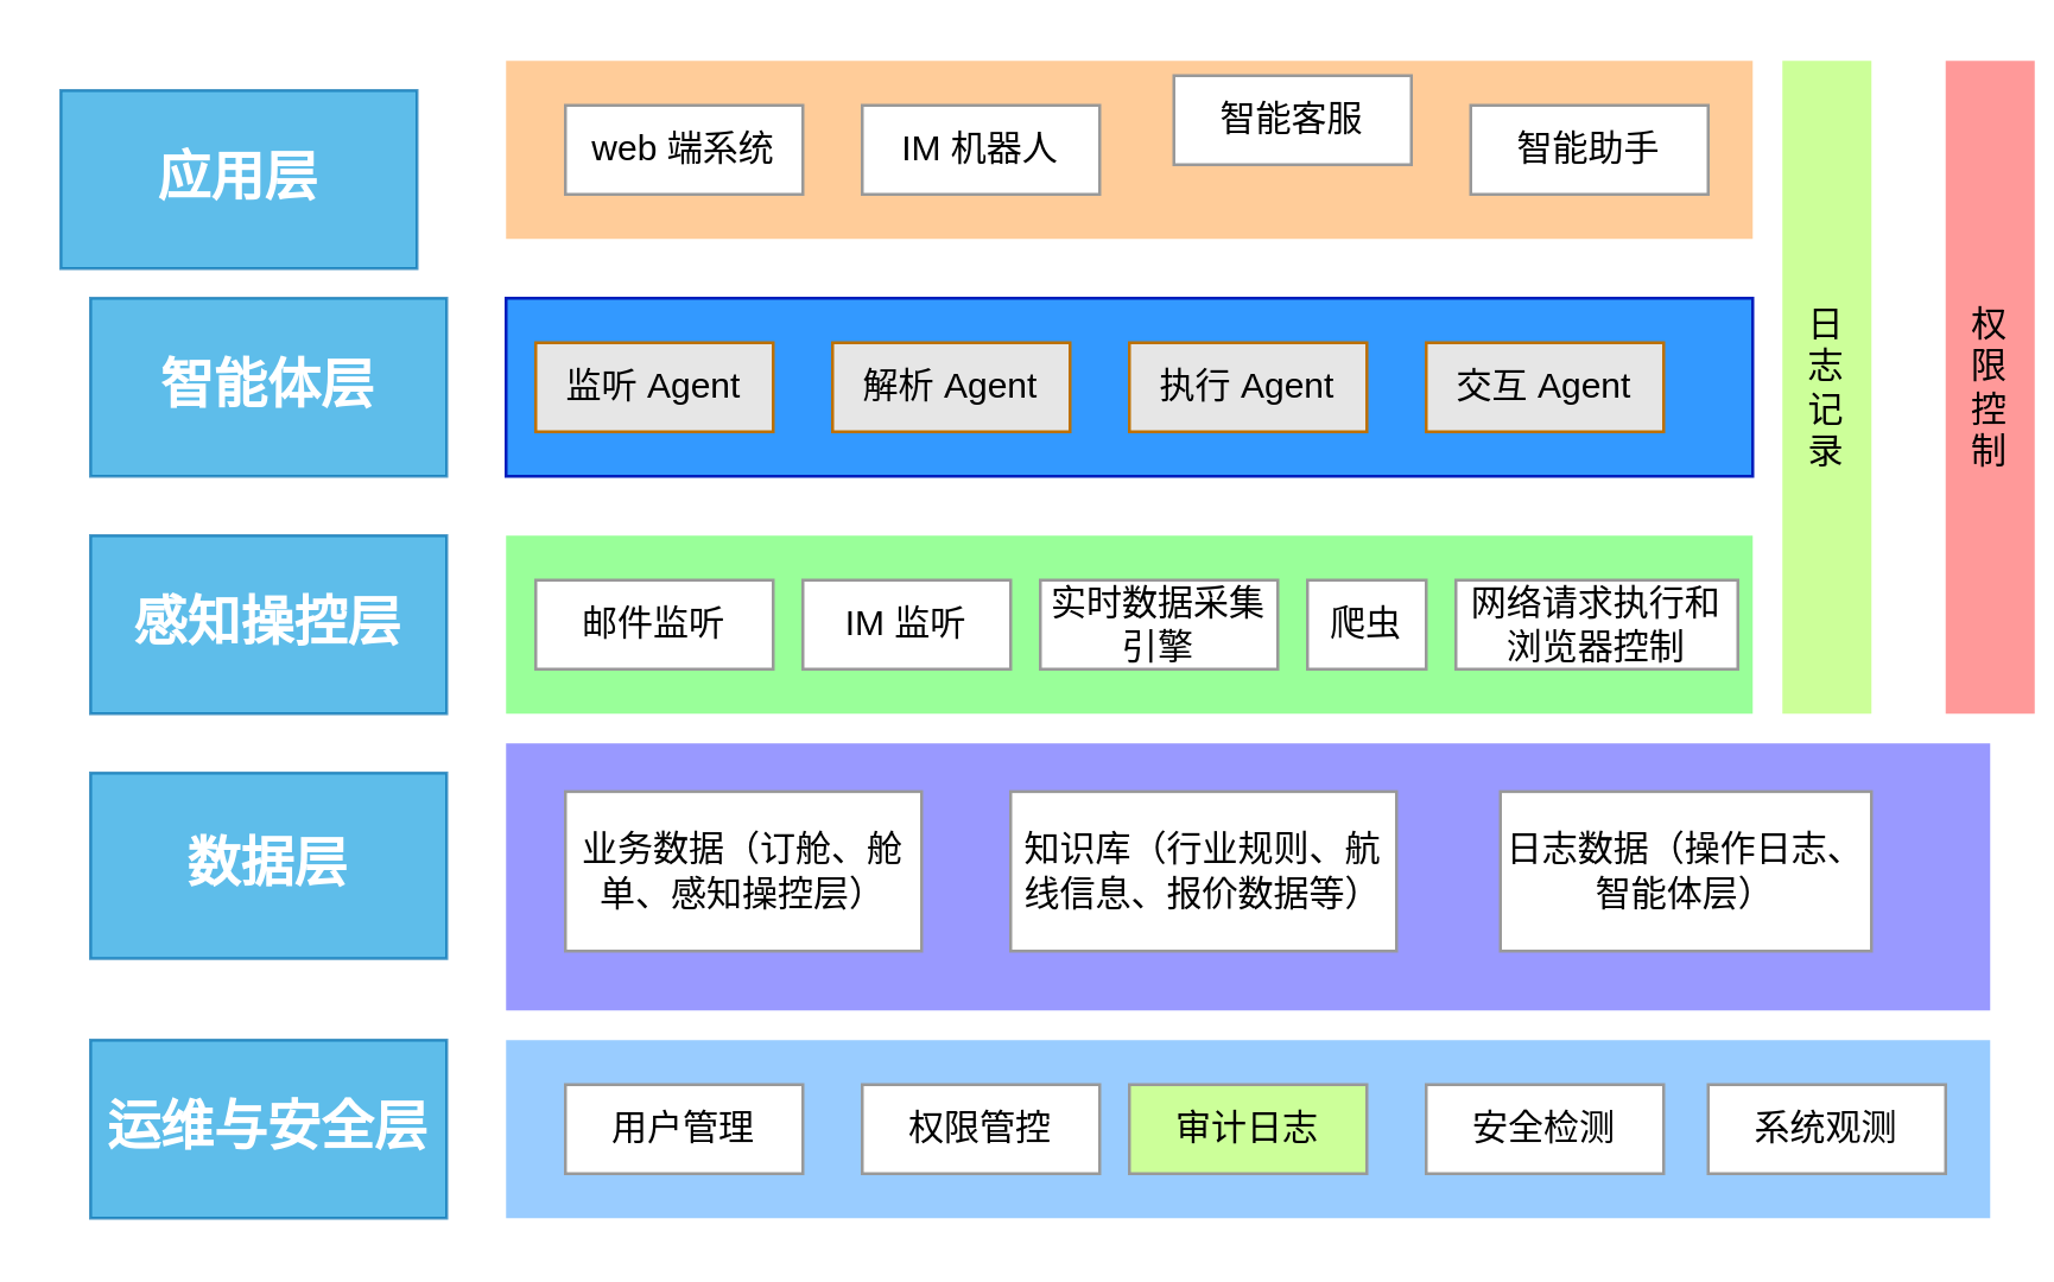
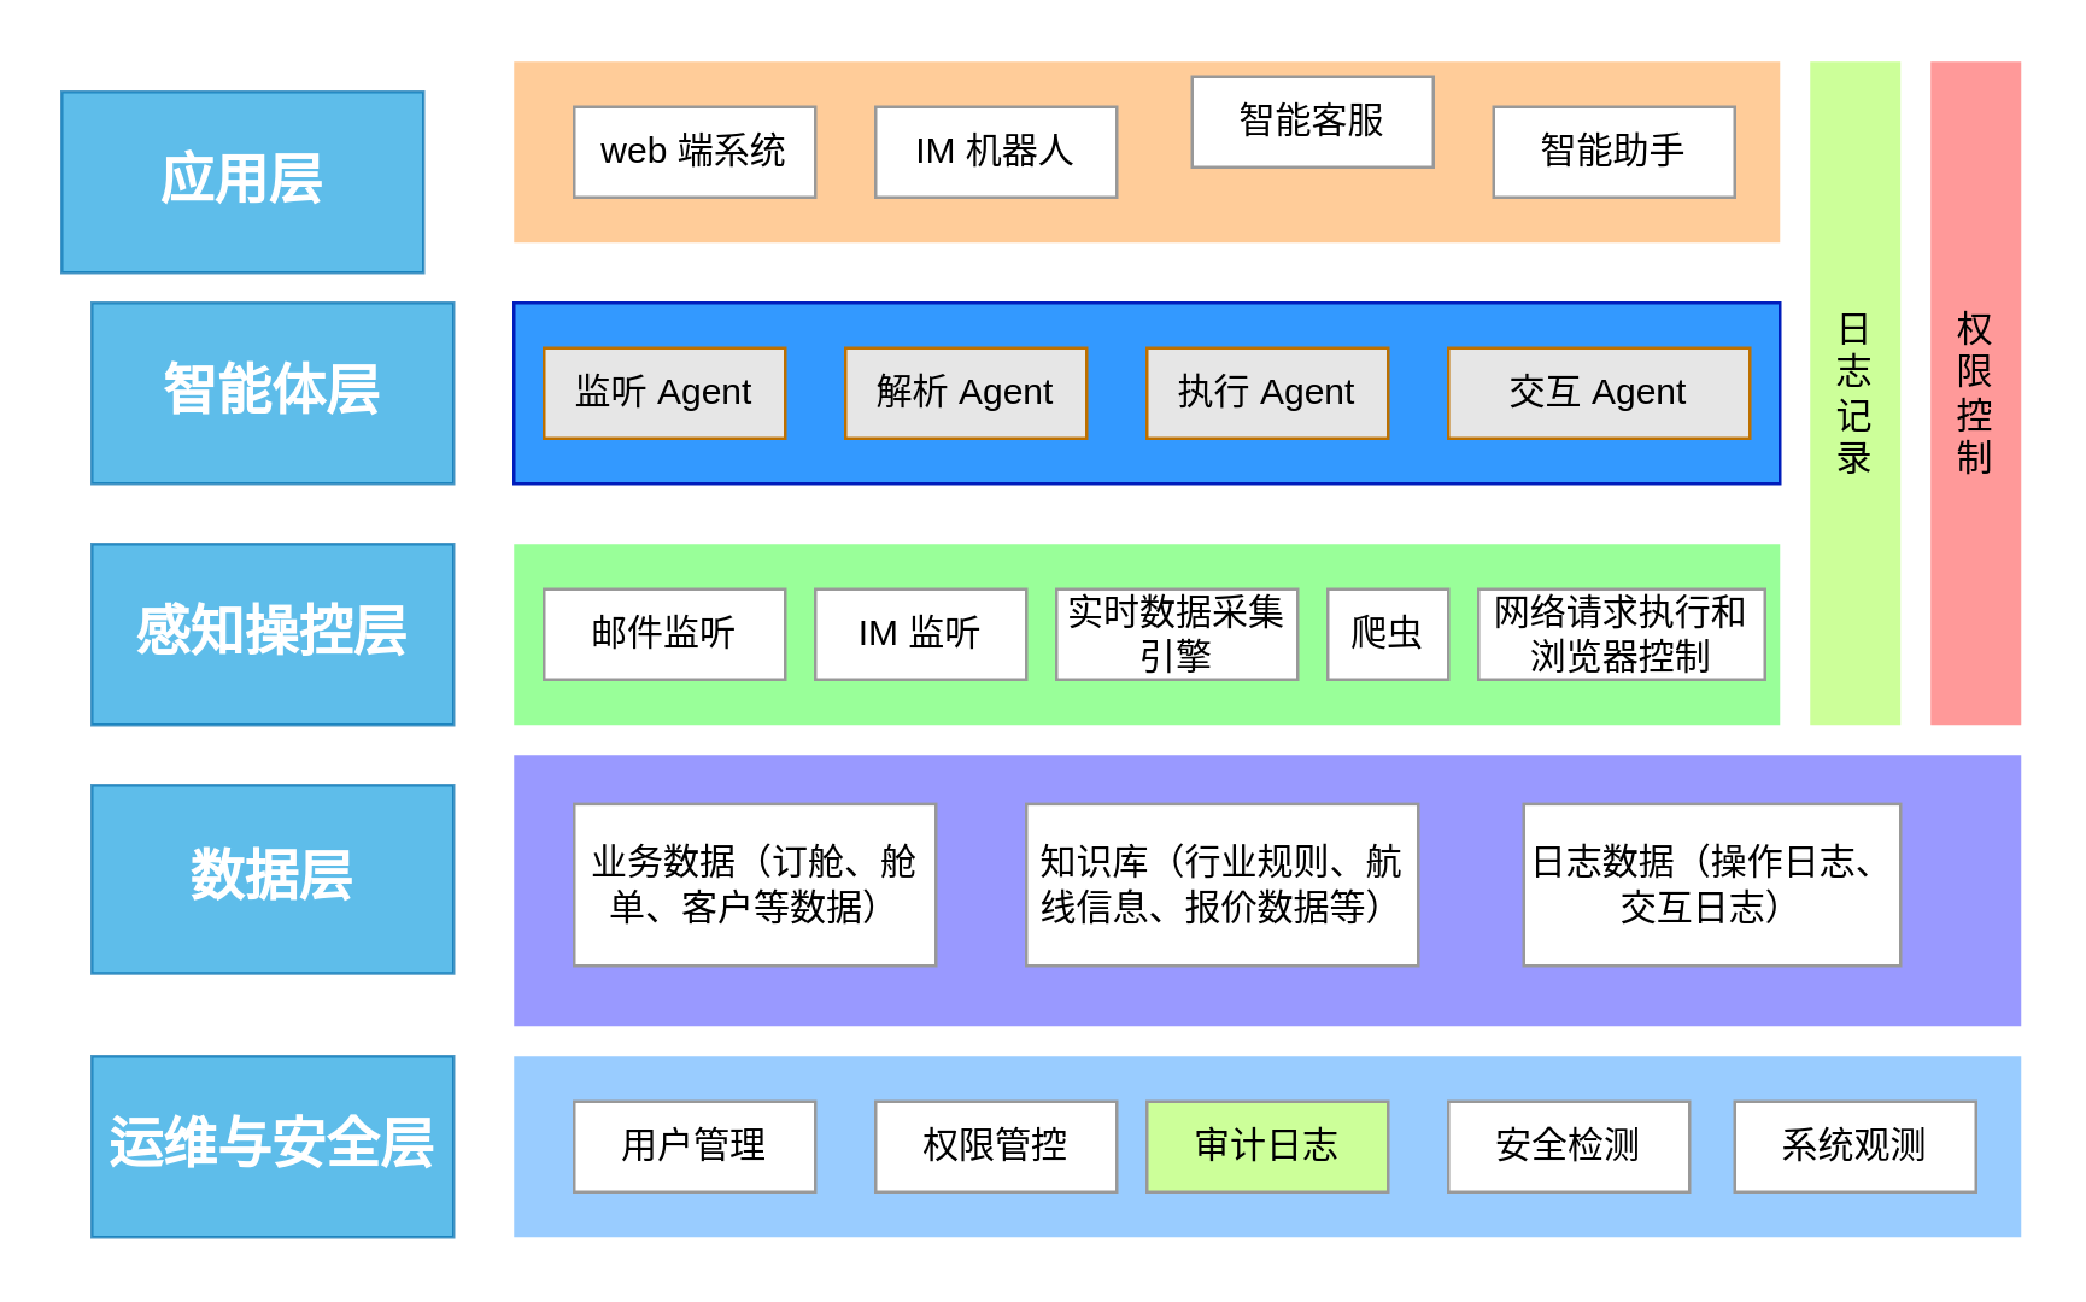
  <mxCell id="0" />
  <mxCell id="1" parent="0" />
  <mxCell id="2" value="&lt;font size=&quot;1&quot; style=&quot;&quot; face=&quot;Noto Sans Simplified Chinese&quot;&gt;&lt;b style=&quot;font-size: 18px;&quot;&gt;感知操控层&lt;/b&gt;&lt;/font&gt;" style="rounded=0;whiteSpace=wrap;html=1;opacity=70;fillColor=#1ba1e2;fontColor=#ffffff;strokeColor=#006EAF;" vertex="1" parent="1"><mxGeometry x="30" y="180" width="120" height="60" as="geometry" /></mxCell>
  <mxCell id="3" value="&lt;font size=&quot;1&quot; style=&quot;&quot; face=&quot;Noto Sans Simplified Chinese&quot;&gt;&lt;b style=&quot;font-size: 18px;&quot;&gt;数据层&lt;/b&gt;&lt;/font&gt;" style="rounded=0;whiteSpace=wrap;html=1;opacity=70;fillColor=#1ba1e2;fontColor=#ffffff;strokeColor=#006EAF;" vertex="1" parent="1"><mxGeometry x="30" y="260" width="120" height="62.5" as="geometry" /></mxCell>
  <mxCell id="4" value="&lt;font size=&quot;1&quot; face=&quot;Noto Sans Simplified Chinese&quot;&gt;&lt;b style=&quot;font-size: 18px;&quot;&gt;运维与安全层&lt;/b&gt;&lt;/font&gt;" style="rounded=0;whiteSpace=wrap;html=1;opacity=70;fillColor=#1ba1e2;strokeColor=#006EAF;fontColor=#ffffff;" vertex="1" parent="1"><mxGeometry x="30" y="350" width="120" height="60" as="geometry" /></mxCell>
  <mxCell id="5" value="&lt;font size=&quot;1&quot; face=&quot;Noto Sans Simplified Chinese&quot;&gt;&lt;b style=&quot;font-size: 18px;&quot;&gt;应用层&lt;/b&gt;&lt;/font&gt;" style="rounded=0;whiteSpace=wrap;html=1;opacity=70;strokeColor=#006EAF;fillColor=#1ba1e2;fontColor=#ffffff;" vertex="1" parent="1"><mxGeometry x="20" y="30" width="120" height="60" as="geometry" /></mxCell>
  <mxCell id="6" value="&lt;font size=&quot;1&quot; style=&quot;&quot; face=&quot;Noto Sans Simplified Chinese&quot;&gt;&lt;b style=&quot;font-size: 18px;&quot;&gt;智能体层&lt;/b&gt;&lt;/font&gt;" style="rounded=0;whiteSpace=wrap;html=1;gradientDirection=south;opacity=70;fillColor=#1ba1e2;fontColor=#ffffff;strokeColor=#006EAF;" vertex="1" parent="1"><mxGeometry x="30" y="100" width="120" height="60" as="geometry" /></mxCell>
  <mxCell id="7" value="" style="rounded=0;whiteSpace=wrap;html=1;fillColor=#3399FF;strokeColor=#001DBC;fontColor=#ffffff;" vertex="1" parent="1"><mxGeometry x="170" y="100" width="420" height="60" as="geometry" /></mxCell>
  <mxCell id="8" value="监听 Agent" style="rounded=0;whiteSpace=wrap;html=1;strokeWidth=1;strokeColor=#BD7000;fillColor=#E6E6E6;fontColor=#000000;" vertex="1" parent="1"><mxGeometry x="180" y="115" width="80" height="30" as="geometry" /></mxCell>
  <mxCell id="9" value="解析 Agent" style="rounded=0;whiteSpace=wrap;html=1;strokeColor=#BD7000;fillColor=#E6E6E6;fontColor=#000000;" vertex="1" parent="1"><mxGeometry x="280" y="115" width="80" height="30" as="geometry" /></mxCell>
  <mxCell id="10" value="执行 Agent" style="rounded=0;whiteSpace=wrap;html=1;strokeColor=#BD7000;fillColor=#E6E6E6;fontColor=#000000;" vertex="1" parent="1"><mxGeometry x="380" y="115" width="80" height="30" as="geometry" /></mxCell>
- <mxCell id="11" value="交互 Agent" style="rounded=0;whiteSpace=wrap;html=1;strokeColor=#BD7000;fillColor=#E6E6E6;fontColor=#000000;" vertex="1" parent="1"><mxGeometry x="480" y="115" width="80" height="30" as="geometry" /></mxCell>
+ <mxCell id="11" value="交互 Agent" style="rounded=0;whiteSpace=wrap;html=1;strokeColor=#BD7000;fillColor=#E6E6E6;fontColor=#000000;" vertex="1" parent="1"><mxGeometry x="480" y="115" width="100" height="30" as="geometry" /></mxCell>
  <mxCell id="12" style="edgeStyle=orthogonalEdgeStyle;rounded=0;orthogonalLoop=1;jettySize=auto;html=1;exitX=0.5;exitY=1;exitDx=0;exitDy=0;" edge="1" parent="1" source="11" target="11"><mxGeometry relative="1" as="geometry" /></mxCell>
  <mxCell id="13" value="" style="rounded=0;whiteSpace=wrap;html=1;fillColor=#9999FF;strokeColor=none;" vertex="1" parent="1"><mxGeometry x="170" y="250" width="500" height="90" as="geometry" /></mxCell>
  <mxCell id="14" value="知识库（行业规则、航线信息、报价数据等）" style="rounded=0;whiteSpace=wrap;html=1;strokeColor=#999999;" vertex="1" parent="1"><mxGeometry x="340" y="266.25" width="130" height="53.75" as="geometry" /></mxCell>
- <mxCell id="15" value="业务数据&lt;span style=&quot;background-color: initial;&quot;&gt;（订舱、舱单、感知操控层）&lt;/span&gt;" style="rounded=0;whiteSpace=wrap;html=1;strokeWidth=1;strokeColor=#999999;" vertex="1" parent="1"><mxGeometry x="190" y="266.25" width="120" height="53.75" as="geometry" /></mxCell>
- <mxCell id="16" value="日志数据（操作日志、智能体层）" style="rounded=0;whiteSpace=wrap;html=1;strokeWidth=1;strokeColor=#999999;" vertex="1" parent="1"><mxGeometry x="505" y="266.25" width="125" height="53.75" as="geometry" /></mxCell>
+ <mxCell id="15" value="业务数据&lt;span style=&quot;background-color: initial;&quot;&gt;（订舱、舱单、客户等数据）&lt;/span&gt;" style="rounded=0;whiteSpace=wrap;html=1;strokeWidth=1;strokeColor=#999999;" vertex="1" parent="1"><mxGeometry x="190" y="266.25" width="120" height="53.75" as="geometry" /></mxCell>
+ <mxCell id="16" value="日志数据（操作日志、交互日志）" style="rounded=0;whiteSpace=wrap;html=1;strokeWidth=1;strokeColor=#999999;" vertex="1" parent="1"><mxGeometry x="505" y="266.25" width="125" height="53.75" as="geometry" /></mxCell>
  <mxCell id="17" value="" style="rounded=0;whiteSpace=wrap;html=1;fillColor=#99FF99;strokeColor=none;" vertex="1" parent="1"><mxGeometry x="170" y="180" width="420" height="60" as="geometry" /></mxCell>
  <mxCell id="18" value="邮件监听" style="rounded=0;whiteSpace=wrap;html=1;strokeWidth=1;strokeColor=#999999;" vertex="1" parent="1"><mxGeometry x="180" y="195" width="80" height="30" as="geometry" /></mxCell>
  <mxCell id="19" value="IM 监听" style="rounded=0;whiteSpace=wrap;html=1;strokeWidth=1;strokeColor=#999999;" vertex="1" parent="1"><mxGeometry x="270" y="195" width="70" height="30" as="geometry" /></mxCell>
  <mxCell id="20" value="实时数据采集引擎" style="rounded=0;whiteSpace=wrap;html=1;strokeWidth=1;strokeColor=#999999;" vertex="1" parent="1"><mxGeometry x="350" y="195" width="80" height="30" as="geometry" /></mxCell>
  <mxCell id="21" value="网络请求执行和浏览器控制" style="rounded=0;whiteSpace=wrap;html=1;strokeWidth=1;strokeColor=#999999;" vertex="1" parent="1"><mxGeometry x="490" y="195" width="95" height="30" as="geometry" /></mxCell>
  <mxCell id="22" value="爬虫" style="rounded=0;whiteSpace=wrap;html=1;strokeWidth=1;strokeColor=#999999;" vertex="1" parent="1"><mxGeometry x="440" y="195" width="40" height="30" as="geometry" /></mxCell>
  <mxCell id="23" value="&lt;font face=&quot;Noto Sans Simplified Chinese&quot;&gt;日&lt;/font&gt;&lt;div&gt;&lt;font face=&quot;Noto Sans Simplified Chinese&quot;&gt;志&lt;/font&gt;&lt;/div&gt;&lt;div&gt;&lt;font face=&quot;Noto Sans Simplified Chinese&quot;&gt;记&lt;/font&gt;&lt;/div&gt;&lt;div&gt;&lt;font face=&quot;Noto Sans Simplified Chinese&quot;&gt;录&lt;/font&gt;&lt;/div&gt;" style="rounded=0;whiteSpace=wrap;html=1;fillColor=#CCFF99;strokeColor=none;" vertex="1" parent="1"><mxGeometry x="600" y="20" width="30" height="220" as="geometry" /></mxCell>
- <mxCell id="24" value="&lt;font face=&quot;Noto Sans Simplified Chinese&quot;&gt;权&lt;/font&gt;&lt;div&gt;&lt;font face=&quot;Noto Sans Simplified Chinese&quot;&gt;限&lt;/font&gt;&lt;/div&gt;&lt;div&gt;&lt;font face=&quot;Noto Sans Simplified Chinese&quot;&gt;控&lt;/font&gt;&lt;div&gt;&lt;font face=&quot;Noto Sans Simplified Chinese&quot;&gt;制&lt;/font&gt;&lt;/div&gt;&lt;/div&gt;" style="rounded=0;whiteSpace=wrap;html=1;fillColor=#FF9999;strokeColor=none;" vertex="1" parent="1"><mxGeometry x="655" y="20" width="30" height="220" as="geometry" /></mxCell>
+ <mxCell id="24" value="&lt;font face=&quot;Noto Sans Simplified Chinese&quot;&gt;权&lt;/font&gt;&lt;div&gt;&lt;font face=&quot;Noto Sans Simplified Chinese&quot;&gt;限&lt;/font&gt;&lt;/div&gt;&lt;div&gt;&lt;font face=&quot;Noto Sans Simplified Chinese&quot;&gt;控&lt;/font&gt;&lt;div&gt;&lt;font face=&quot;Noto Sans Simplified Chinese&quot;&gt;制&lt;/font&gt;&lt;/div&gt;&lt;/div&gt;" style="rounded=0;whiteSpace=wrap;html=1;fillColor=#FF9999;strokeColor=none;" vertex="1" parent="1"><mxGeometry x="640" y="20" width="30" height="220" as="geometry" /></mxCell>
  <mxCell id="25" value="" style="rounded=0;whiteSpace=wrap;html=1;fillColor=#99CCFF;strokeColor=none;" vertex="1" parent="1"><mxGeometry x="170" y="350" width="500" height="60" as="geometry" /></mxCell>
  <mxCell id="26" value="用户管理" style="rounded=0;whiteSpace=wrap;html=1;strokeWidth=1;strokeColor=#999999;" vertex="1" parent="1"><mxGeometry x="190" y="365" width="80" height="30" as="geometry" /></mxCell>
  <mxCell id="27" value="权限管控&lt;span style=&quot;color: rgba(0, 0, 0, 0); font-family: monospace; font-size: 0px; text-align: start; text-wrap-mode: nowrap;&quot;&gt;%3CmxGraphModel%3E%3Croot%3E%3CmxCell%20id%3D%220%22%2F%3E%3CmxCell%20id%3D%221%22%20parent%3D%220%22%2F%3E%3CmxCell%20id%3D%222%22%20value%3D%22%E7%94%A8%E6%88%B7%E7%AE%A1%E7%90%86%22%20style%3D%22rounded%3D0%3BwhiteSpace%3Dwrap%3Bhtml%3D1%3BstrokeWidth%3D1%3BstrokeColor%3D%23999999%3B%22%20vertex%3D%221%22%20parent%3D%221%22%3E%3CmxGeometry%20x%3D%22370%22%20y%3D%22455%22%20width%3D%2280%22%20height%3D%2230%22%20as%3D%22geometry%22%2F%3E%3C%2FmxCell%3E%3C%2Froot%3E%3C%2FmxGraphModel%03E&lt;/span&gt;" style="rounded=0;whiteSpace=wrap;html=1;strokeWidth=1;strokeColor=#999999;" vertex="1" parent="1"><mxGeometry x="290" y="365" width="80" height="30" as="geometry" /></mxCell>
  <mxCell id="28" value="审计日志" style="rounded=0;whiteSpace=wrap;html=1;strokeWidth=1;strokeColor=#999999;fillColor=#ccff99;" vertex="1" parent="1"><mxGeometry x="380" y="365" width="80" height="30" as="geometry" /></mxCell>
  <mxCell id="29" value="安全检测" style="rounded=0;whiteSpace=wrap;html=1;strokeWidth=1;strokeColor=#999999;" vertex="1" parent="1"><mxGeometry x="480" y="365" width="80" height="30" as="geometry" /></mxCell>
  <mxCell id="30" value="系统观测" style="rounded=0;whiteSpace=wrap;html=1;strokeWidth=1;strokeColor=#999999;" vertex="1" parent="1"><mxGeometry x="575" y="365" width="80" height="30" as="geometry" /></mxCell>
  <mxCell id="31" value="" style="rounded=0;whiteSpace=wrap;html=1;fillColor=#FFCC99;strokeColor=none;" vertex="1" parent="1"><mxGeometry x="170" y="20" width="420" height="60" as="geometry" /></mxCell>
  <mxCell id="32" value="web 端系统" style="rounded=0;whiteSpace=wrap;html=1;strokeWidth=1;strokeColor=#999999;" vertex="1" parent="1"><mxGeometry x="190" y="35" width="80" height="30" as="geometry" /></mxCell>
  <mxCell id="33" value="IM 机器人" style="rounded=0;whiteSpace=wrap;html=1;strokeWidth=1;strokeColor=#999999;" vertex="1" parent="1"><mxGeometry x="290" y="35" width="80" height="30" as="geometry" /></mxCell>
  <mxCell id="34" value="智能客服" style="rounded=0;whiteSpace=wrap;html=1;strokeWidth=1;strokeColor=#999999;" vertex="1" parent="1"><mxGeometry x="395" y="25" width="80" height="30" as="geometry" /></mxCell>
  <mxCell id="35" value="智能助手" style="rounded=0;whiteSpace=wrap;html=1;strokeWidth=1;strokeColor=#999999;" vertex="1" parent="1"><mxGeometry x="495" y="35" width="80" height="30" as="geometry" /></mxCell>
